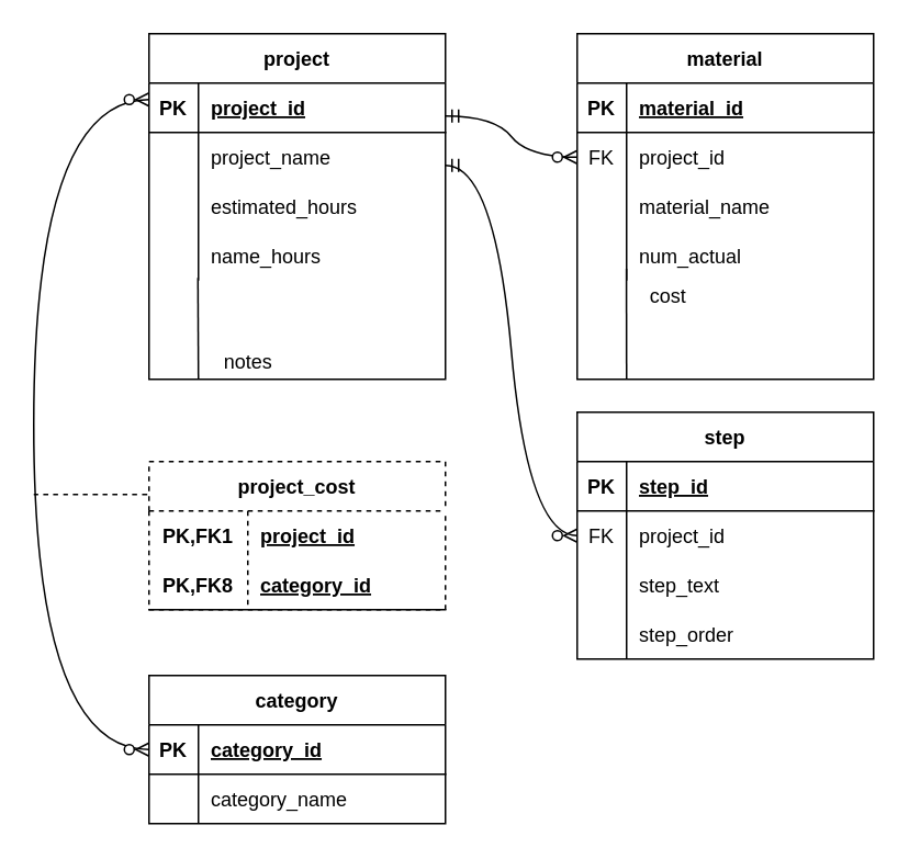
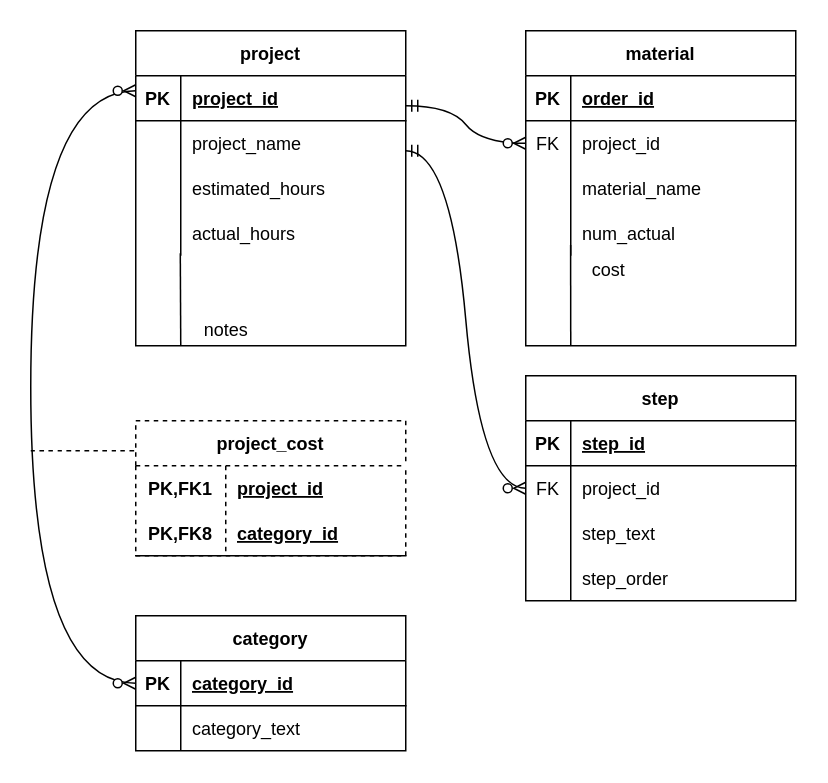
  <mxCell id="0" />
  <mxCell id="1" parent="0" />
  <mxCell id="2" value="project" style="shape=table;startSize=30;container=1;collapsible=1;childLayout=tableLayout;fixedRows=1;rowLines=0;fontStyle=1;align=center;resizeLast=1;" parent="1" vertex="1"><mxGeometry x="90" y="20" width="180" height="210" as="geometry"><mxRectangle x="100" y="290" width="80" height="30" as="alternateBounds" /></mxGeometry></mxCell>
  <mxCell id="3" value="" style="shape=tableRow;horizontal=0;startSize=0;swimlaneHead=0;swimlaneBody=0;fillColor=none;collapsible=0;dropTarget=0;points=[[0,0.5],[1,0.5]];portConstraint=eastwest;top=0;left=0;right=0;bottom=1;" parent="2" vertex="1"><mxGeometry y="30" width="180" height="30" as="geometry" /></mxCell>
  <mxCell id="4" value="PK" style="shape=partialRectangle;connectable=0;fillColor=none;top=0;left=0;bottom=0;right=0;fontStyle=1;overflow=hidden;" parent="3" vertex="1"><mxGeometry width="30" height="30" as="geometry"><mxRectangle width="30" height="30" as="alternateBounds" /></mxGeometry></mxCell>
  <mxCell id="5" value="project_id" style="shape=partialRectangle;connectable=0;fillColor=none;top=0;left=0;bottom=0;right=0;align=left;spacingLeft=6;fontStyle=5;overflow=hidden;" parent="3" vertex="1"><mxGeometry x="30" width="150" height="30" as="geometry"><mxRectangle width="150" height="30" as="alternateBounds" /></mxGeometry></mxCell>
  <mxCell id="6" value="" style="shape=tableRow;horizontal=0;startSize=0;swimlaneHead=0;swimlaneBody=0;fillColor=none;collapsible=0;dropTarget=0;points=[[0,0.5],[1,0.5]];portConstraint=eastwest;top=0;left=0;right=0;bottom=0;" parent="2" vertex="1"><mxGeometry y="60" width="180" height="30" as="geometry" /></mxCell>
  <mxCell id="7" value="" style="shape=partialRectangle;connectable=0;fillColor=none;top=0;left=0;bottom=0;right=0;editable=1;overflow=hidden;" parent="6" vertex="1"><mxGeometry width="30" height="30" as="geometry"><mxRectangle width="30" height="30" as="alternateBounds" /></mxGeometry></mxCell>
  <mxCell id="8" value="project_name" style="shape=partialRectangle;connectable=0;fillColor=none;top=0;left=0;bottom=0;right=0;align=left;spacingLeft=6;overflow=hidden;" parent="6" vertex="1"><mxGeometry x="30" width="150" height="30" as="geometry"><mxRectangle width="150" height="30" as="alternateBounds" /></mxGeometry></mxCell>
  <mxCell id="9" value="" style="shape=tableRow;horizontal=0;startSize=0;swimlaneHead=0;swimlaneBody=0;fillColor=none;collapsible=0;dropTarget=0;points=[[0,0.5],[1,0.5]];portConstraint=eastwest;top=0;left=0;right=0;bottom=0;" parent="2" vertex="1"><mxGeometry y="90" width="180" height="30" as="geometry" /></mxCell>
  <mxCell id="10" value="" style="shape=partialRectangle;connectable=0;fillColor=none;top=0;left=0;bottom=0;right=0;editable=1;overflow=hidden;" parent="9" vertex="1"><mxGeometry width="30" height="30" as="geometry"><mxRectangle width="30" height="30" as="alternateBounds" /></mxGeometry></mxCell>
  <mxCell id="11" value="estimated_hours" style="shape=partialRectangle;connectable=0;fillColor=none;top=0;left=0;bottom=0;right=0;align=left;spacingLeft=6;overflow=hidden;" parent="9" vertex="1"><mxGeometry x="30" width="150" height="30" as="geometry"><mxRectangle width="150" height="30" as="alternateBounds" /></mxGeometry></mxCell>
  <mxCell id="12" value="" style="shape=tableRow;horizontal=0;startSize=0;swimlaneHead=0;swimlaneBody=0;fillColor=none;collapsible=0;dropTarget=0;points=[[0,0.5],[1,0.5]];portConstraint=eastwest;top=0;left=0;right=0;bottom=0;" parent="2" vertex="1"><mxGeometry y="120" width="180" height="30" as="geometry" /></mxCell>
  <mxCell id="13" value="" style="shape=partialRectangle;connectable=0;fillColor=none;top=0;left=0;bottom=0;right=0;editable=1;overflow=hidden;" parent="12" vertex="1"><mxGeometry width="30" height="30" as="geometry"><mxRectangle width="30" height="30" as="alternateBounds" /></mxGeometry></mxCell>
- <mxCell id="14" value="name_hours" style="shape=partialRectangle;connectable=0;fillColor=none;top=0;left=0;bottom=0;right=0;align=left;spacingLeft=6;overflow=hidden;" parent="12" vertex="1"><mxGeometry x="30" width="150" height="30" as="geometry"><mxRectangle width="150" height="30" as="alternateBounds" /></mxGeometry></mxCell>
+ <mxCell id="14" value="actual_hours" style="shape=partialRectangle;connectable=0;fillColor=none;top=0;left=0;bottom=0;right=0;align=left;spacingLeft=6;overflow=hidden;" parent="12" vertex="1"><mxGeometry x="30" width="150" height="30" as="geometry"><mxRectangle width="150" height="30" as="alternateBounds" /></mxGeometry></mxCell>
  <mxCell id="15" value="" style="shape=tableRow;horizontal=0;startSize=0;swimlaneHead=0;swimlaneBody=0;fillColor=none;collapsible=0;dropTarget=0;points=[[0,0.5],[1,0.5]];portConstraint=eastwest;top=0;left=0;right=0;bottom=0;" parent="1" vertex="1"><mxGeometry x="90" y="170" width="180" height="30" as="geometry" /></mxCell>
  <mxCell id="16" value="" style="shape=partialRectangle;connectable=0;fillColor=none;top=0;left=0;bottom=0;right=0;editable=1;overflow=hidden;" parent="15" vertex="1"><mxGeometry width="30" height="30" as="geometry"><mxRectangle width="30" height="30" as="alternateBounds" /></mxGeometry></mxCell>
  <mxCell id="17" value="" style="endArrow=none;html=1;rounded=0;exitX=0.165;exitY=-0.056;exitDx=0;exitDy=0;exitPerimeter=0;" parent="1" source="15" edge="1"><mxGeometry relative="1" as="geometry"><mxPoint x="150" y="330" as="sourcePoint" /><mxPoint x="120" y="230" as="targetPoint" /></mxGeometry></mxCell>
  <mxCell id="18" value="notes" style="text;html=1;align=center;verticalAlign=middle;resizable=0;points=[];autosize=1;strokeColor=none;fillColor=none;" parent="1" vertex="1"><mxGeometry x="125" y="205" width="50" height="30" as="geometry" /></mxCell>
  <mxCell id="19" value="material" style="shape=table;startSize=30;container=1;collapsible=1;childLayout=tableLayout;fixedRows=1;rowLines=0;fontStyle=1;align=center;resizeLast=1;shadow=0;sketch=0;fillColor=none;" parent="1" vertex="1"><mxGeometry x="350" y="20" width="180" height="210" as="geometry" /></mxCell>
  <mxCell id="20" value="" style="shape=tableRow;horizontal=0;startSize=0;swimlaneHead=0;swimlaneBody=0;fillColor=none;collapsible=0;dropTarget=0;points=[[0,0.5],[1,0.5]];portConstraint=eastwest;top=0;left=0;right=0;bottom=1;shadow=0;sketch=0;" parent="19" vertex="1"><mxGeometry y="30" width="180" height="30" as="geometry" /></mxCell>
  <mxCell id="21" value="PK" style="shape=partialRectangle;connectable=0;fillColor=none;top=0;left=0;bottom=0;right=0;fontStyle=1;overflow=hidden;shadow=0;sketch=0;" parent="20" vertex="1"><mxGeometry width="30" height="30" as="geometry"><mxRectangle width="30" height="30" as="alternateBounds" /></mxGeometry></mxCell>
- <mxCell id="22" value="material_id" style="shape=partialRectangle;connectable=0;fillColor=none;top=0;left=0;bottom=0;right=0;align=left;spacingLeft=6;fontStyle=5;overflow=hidden;shadow=0;sketch=0;" parent="20" vertex="1"><mxGeometry x="30" width="150" height="30" as="geometry"><mxRectangle width="150" height="30" as="alternateBounds" /></mxGeometry></mxCell>
+ <mxCell id="22" value="order_id" style="shape=partialRectangle;connectable=0;fillColor=none;top=0;left=0;bottom=0;right=0;align=left;spacingLeft=6;fontStyle=5;overflow=hidden;shadow=0;sketch=0;" parent="20" vertex="1"><mxGeometry x="30" width="150" height="30" as="geometry"><mxRectangle width="150" height="30" as="alternateBounds" /></mxGeometry></mxCell>
  <mxCell id="23" value="" style="shape=tableRow;horizontal=0;startSize=0;swimlaneHead=0;swimlaneBody=0;fillColor=none;collapsible=0;dropTarget=0;points=[[0,0.5],[1,0.5]];portConstraint=eastwest;top=0;left=0;right=0;bottom=0;shadow=0;sketch=0;" parent="19" vertex="1"><mxGeometry y="60" width="180" height="30" as="geometry" /></mxCell>
  <mxCell id="24" value="FK" style="shape=partialRectangle;connectable=0;fillColor=none;top=0;left=0;bottom=0;right=0;editable=1;overflow=hidden;shadow=0;sketch=0;" parent="23" vertex="1"><mxGeometry width="30" height="30" as="geometry"><mxRectangle width="30" height="30" as="alternateBounds" /></mxGeometry></mxCell>
  <mxCell id="25" value="project_id" style="shape=partialRectangle;connectable=0;fillColor=none;top=0;left=0;bottom=0;right=0;align=left;spacingLeft=6;overflow=hidden;shadow=0;sketch=0;" parent="23" vertex="1"><mxGeometry x="30" width="150" height="30" as="geometry"><mxRectangle width="150" height="30" as="alternateBounds" /></mxGeometry></mxCell>
  <mxCell id="26" value="" style="shape=tableRow;horizontal=0;startSize=0;swimlaneHead=0;swimlaneBody=0;fillColor=none;collapsible=0;dropTarget=0;points=[[0,0.5],[1,0.5]];portConstraint=eastwest;top=0;left=0;right=0;bottom=0;shadow=0;sketch=0;" parent="19" vertex="1"><mxGeometry y="90" width="180" height="30" as="geometry" /></mxCell>
  <mxCell id="27" value="" style="shape=partialRectangle;connectable=0;fillColor=none;top=0;left=0;bottom=0;right=0;editable=1;overflow=hidden;shadow=0;sketch=0;" parent="26" vertex="1"><mxGeometry width="30" height="30" as="geometry"><mxRectangle width="30" height="30" as="alternateBounds" /></mxGeometry></mxCell>
  <mxCell id="28" value="material_name" style="shape=partialRectangle;connectable=0;fillColor=none;top=0;left=0;bottom=0;right=0;align=left;spacingLeft=6;overflow=hidden;shadow=0;sketch=0;" parent="26" vertex="1"><mxGeometry x="30" width="150" height="30" as="geometry"><mxRectangle width="150" height="30" as="alternateBounds" /></mxGeometry></mxCell>
  <mxCell id="29" value="" style="shape=tableRow;horizontal=0;startSize=0;swimlaneHead=0;swimlaneBody=0;fillColor=none;collapsible=0;dropTarget=0;points=[[0,0.5],[1,0.5]];portConstraint=eastwest;top=0;left=0;right=0;bottom=0;shadow=0;sketch=0;" parent="19" vertex="1"><mxGeometry y="120" width="180" height="30" as="geometry" /></mxCell>
  <mxCell id="30" value="" style="shape=partialRectangle;connectable=0;fillColor=none;top=0;left=0;bottom=0;right=0;editable=1;overflow=hidden;shadow=0;sketch=0;" parent="29" vertex="1"><mxGeometry width="30" height="30" as="geometry"><mxRectangle width="30" height="30" as="alternateBounds" /></mxGeometry></mxCell>
  <mxCell id="31" value="num_actual" style="shape=partialRectangle;connectable=0;fillColor=none;top=0;left=0;bottom=0;right=0;align=left;spacingLeft=6;overflow=hidden;shadow=0;sketch=0;" parent="29" vertex="1"><mxGeometry x="30" width="150" height="30" as="geometry"><mxRectangle width="150" height="30" as="alternateBounds" /></mxGeometry></mxCell>
  <mxCell id="32" value="" style="endArrow=none;html=1;rounded=0;exitX=-0.002;exitY=-0.074;exitDx=0;exitDy=0;exitPerimeter=0;" parent="1" source="33" edge="1"><mxGeometry relative="1" as="geometry"><mxPoint x="310" y="330" as="sourcePoint" /><mxPoint x="380" y="230" as="targetPoint" /></mxGeometry></mxCell>
  <mxCell id="33" value="cost" style="text;html=1;align=center;verticalAlign=middle;resizable=0;points=[];autosize=1;strokeColor=none;fillColor=none;" parent="1" vertex="1"><mxGeometry x="380" y="165" width="50" height="30" as="geometry" /></mxCell>
  <mxCell id="34" value="project_cost" style="shape=table;startSize=30;container=1;collapsible=1;childLayout=tableLayout;fixedRows=1;rowLines=0;fontStyle=1;align=center;resizeLast=1;shadow=0;sketch=0;fillColor=none;dashed=1;swimlaneFillColor=none;" parent="1" vertex="1"><mxGeometry x="90" y="280" width="180" height="90" as="geometry" /></mxCell>
  <mxCell id="35" value="" style="shape=tableRow;horizontal=0;startSize=0;swimlaneHead=0;swimlaneBody=0;fillColor=none;collapsible=0;dropTarget=0;points=[[0,0.5],[1,0.5]];portConstraint=eastwest;top=0;left=0;right=0;bottom=0;shadow=0;sketch=0;" parent="34" vertex="1"><mxGeometry y="30" width="180" height="30" as="geometry" /></mxCell>
  <mxCell id="36" value="PK,FK1" style="shape=partialRectangle;connectable=0;fillColor=none;top=0;left=0;bottom=0;right=0;fontStyle=1;overflow=hidden;shadow=0;sketch=0;" parent="35" vertex="1"><mxGeometry width="60" height="30" as="geometry"><mxRectangle width="60" height="30" as="alternateBounds" /></mxGeometry></mxCell>
  <mxCell id="37" value="project_id" style="shape=partialRectangle;connectable=0;fillColor=none;top=0;left=0;bottom=0;right=0;align=left;spacingLeft=6;fontStyle=5;overflow=hidden;shadow=0;sketch=0;" parent="35" vertex="1"><mxGeometry x="60" width="120" height="30" as="geometry"><mxRectangle width="120" height="30" as="alternateBounds" /></mxGeometry></mxCell>
  <mxCell id="38" value="" style="shape=tableRow;horizontal=0;startSize=0;swimlaneHead=0;swimlaneBody=0;fillColor=none;collapsible=0;dropTarget=0;points=[[0,0.5],[1,0.5]];portConstraint=eastwest;top=0;left=0;right=0;bottom=1;shadow=0;sketch=0;" parent="34" vertex="1"><mxGeometry y="60" width="180" height="30" as="geometry" /></mxCell>
  <mxCell id="39" value="PK,FK8" style="shape=partialRectangle;connectable=0;fillColor=none;top=0;left=0;bottom=0;right=0;fontStyle=1;overflow=hidden;shadow=0;sketch=0;" parent="38" vertex="1"><mxGeometry width="60" height="30" as="geometry"><mxRectangle width="60" height="30" as="alternateBounds" /></mxGeometry></mxCell>
  <mxCell id="40" value="category_id" style="shape=partialRectangle;connectable=0;fillColor=none;top=0;left=0;bottom=0;right=0;align=left;spacingLeft=6;fontStyle=5;overflow=hidden;shadow=0;sketch=0;" parent="38" vertex="1"><mxGeometry x="60" width="120" height="30" as="geometry"><mxRectangle width="120" height="30" as="alternateBounds" /></mxGeometry></mxCell>
  <mxCell id="41" value="category" style="shape=table;startSize=30;container=1;collapsible=1;childLayout=tableLayout;fixedRows=1;rowLines=0;fontStyle=1;align=center;resizeLast=1;shadow=0;sketch=0;fillColor=none;" parent="1" vertex="1"><mxGeometry x="90" y="410" width="180" height="90" as="geometry" /></mxCell>
  <mxCell id="42" value="" style="shape=tableRow;horizontal=0;startSize=0;swimlaneHead=0;swimlaneBody=0;fillColor=none;collapsible=0;dropTarget=0;points=[[0,0.5],[1,0.5]];portConstraint=eastwest;top=0;left=0;right=0;bottom=1;shadow=0;sketch=0;" parent="41" vertex="1"><mxGeometry y="30" width="180" height="30" as="geometry" /></mxCell>
  <mxCell id="43" value="PK" style="shape=partialRectangle;connectable=0;fillColor=none;top=0;left=0;bottom=0;right=0;fontStyle=1;overflow=hidden;shadow=0;sketch=0;" parent="42" vertex="1"><mxGeometry width="30" height="30" as="geometry"><mxRectangle width="30" height="30" as="alternateBounds" /></mxGeometry></mxCell>
  <mxCell id="44" value="category_id" style="shape=partialRectangle;connectable=0;fillColor=none;top=0;left=0;bottom=0;right=0;align=left;spacingLeft=6;fontStyle=5;overflow=hidden;shadow=0;sketch=0;" parent="42" vertex="1"><mxGeometry x="30" width="150" height="30" as="geometry"><mxRectangle width="150" height="30" as="alternateBounds" /></mxGeometry></mxCell>
  <mxCell id="45" value="" style="shape=tableRow;horizontal=0;startSize=0;swimlaneHead=0;swimlaneBody=0;fillColor=none;collapsible=0;dropTarget=0;points=[[0,0.5],[1,0.5]];portConstraint=eastwest;top=0;left=0;right=0;bottom=0;shadow=0;sketch=0;" parent="41" vertex="1"><mxGeometry y="60" width="180" height="30" as="geometry" /></mxCell>
  <mxCell id="46" value="" style="shape=partialRectangle;connectable=0;fillColor=none;top=0;left=0;bottom=0;right=0;editable=1;overflow=hidden;shadow=0;sketch=0;" parent="45" vertex="1"><mxGeometry width="30" height="30" as="geometry"><mxRectangle width="30" height="30" as="alternateBounds" /></mxGeometry></mxCell>
- <mxCell id="47" value="category_name" style="shape=partialRectangle;connectable=0;fillColor=none;top=0;left=0;bottom=0;right=0;align=left;spacingLeft=6;overflow=hidden;shadow=0;sketch=0;" parent="45" vertex="1"><mxGeometry x="30" width="150" height="30" as="geometry"><mxRectangle width="150" height="30" as="alternateBounds" /></mxGeometry></mxCell>
+ <mxCell id="47" value="category_text" style="shape=partialRectangle;connectable=0;fillColor=none;top=0;left=0;bottom=0;right=0;align=left;spacingLeft=6;overflow=hidden;shadow=0;sketch=0;" parent="45" vertex="1"><mxGeometry x="30" width="150" height="30" as="geometry"><mxRectangle width="150" height="30" as="alternateBounds" /></mxGeometry></mxCell>
  <mxCell id="48" value="step" style="shape=table;startSize=30;container=1;collapsible=1;childLayout=tableLayout;fixedRows=1;rowLines=0;fontStyle=1;align=center;resizeLast=1;shadow=0;sketch=0;fillColor=none;" parent="1" vertex="1"><mxGeometry x="350" y="250" width="180" height="150" as="geometry" /></mxCell>
  <mxCell id="49" value="" style="shape=tableRow;horizontal=0;startSize=0;swimlaneHead=0;swimlaneBody=0;fillColor=none;collapsible=0;dropTarget=0;points=[[0,0.5],[1,0.5]];portConstraint=eastwest;top=0;left=0;right=0;bottom=1;shadow=0;sketch=0;" parent="48" vertex="1"><mxGeometry y="30" width="180" height="30" as="geometry" /></mxCell>
  <mxCell id="50" value="PK" style="shape=partialRectangle;connectable=0;fillColor=none;top=0;left=0;bottom=0;right=0;fontStyle=1;overflow=hidden;shadow=0;sketch=0;" parent="49" vertex="1"><mxGeometry width="30" height="30" as="geometry"><mxRectangle width="30" height="30" as="alternateBounds" /></mxGeometry></mxCell>
  <mxCell id="51" value="step_id" style="shape=partialRectangle;connectable=0;fillColor=none;top=0;left=0;bottom=0;right=0;align=left;spacingLeft=6;fontStyle=5;overflow=hidden;shadow=0;sketch=0;" parent="49" vertex="1"><mxGeometry x="30" width="150" height="30" as="geometry"><mxRectangle width="150" height="30" as="alternateBounds" /></mxGeometry></mxCell>
  <mxCell id="52" value="" style="shape=tableRow;horizontal=0;startSize=0;swimlaneHead=0;swimlaneBody=0;fillColor=none;collapsible=0;dropTarget=0;points=[[0,0.5],[1,0.5]];portConstraint=eastwest;top=0;left=0;right=0;bottom=0;shadow=0;sketch=0;" parent="48" vertex="1"><mxGeometry y="60" width="180" height="30" as="geometry" /></mxCell>
  <mxCell id="53" value="FK" style="shape=partialRectangle;connectable=0;fillColor=none;top=0;left=0;bottom=0;right=0;editable=1;overflow=hidden;shadow=0;sketch=0;" parent="52" vertex="1"><mxGeometry width="30" height="30" as="geometry"><mxRectangle width="30" height="30" as="alternateBounds" /></mxGeometry></mxCell>
  <mxCell id="54" value="project_id" style="shape=partialRectangle;connectable=0;fillColor=none;top=0;left=0;bottom=0;right=0;align=left;spacingLeft=6;overflow=hidden;shadow=0;sketch=0;" parent="52" vertex="1"><mxGeometry x="30" width="150" height="30" as="geometry"><mxRectangle width="150" height="30" as="alternateBounds" /></mxGeometry></mxCell>
  <mxCell id="55" value="" style="shape=tableRow;horizontal=0;startSize=0;swimlaneHead=0;swimlaneBody=0;fillColor=none;collapsible=0;dropTarget=0;points=[[0,0.5],[1,0.5]];portConstraint=eastwest;top=0;left=0;right=0;bottom=0;shadow=0;sketch=0;" parent="48" vertex="1"><mxGeometry y="90" width="180" height="30" as="geometry" /></mxCell>
  <mxCell id="56" value="" style="shape=partialRectangle;connectable=0;fillColor=none;top=0;left=0;bottom=0;right=0;editable=1;overflow=hidden;shadow=0;sketch=0;" parent="55" vertex="1"><mxGeometry width="30" height="30" as="geometry"><mxRectangle width="30" height="30" as="alternateBounds" /></mxGeometry></mxCell>
  <mxCell id="57" value="step_text" style="shape=partialRectangle;connectable=0;fillColor=none;top=0;left=0;bottom=0;right=0;align=left;spacingLeft=6;overflow=hidden;shadow=0;sketch=0;" parent="55" vertex="1"><mxGeometry x="30" width="150" height="30" as="geometry"><mxRectangle width="150" height="30" as="alternateBounds" /></mxGeometry></mxCell>
  <mxCell id="58" value="" style="shape=tableRow;horizontal=0;startSize=0;swimlaneHead=0;swimlaneBody=0;fillColor=none;collapsible=0;dropTarget=0;points=[[0,0.5],[1,0.5]];portConstraint=eastwest;top=0;left=0;right=0;bottom=0;shadow=0;sketch=0;" parent="48" vertex="1"><mxGeometry y="120" width="180" height="30" as="geometry" /></mxCell>
  <mxCell id="59" value="" style="shape=partialRectangle;connectable=0;fillColor=none;top=0;left=0;bottom=0;right=0;editable=1;overflow=hidden;shadow=0;sketch=0;" parent="58" vertex="1"><mxGeometry width="30" height="30" as="geometry"><mxRectangle width="30" height="30" as="alternateBounds" /></mxGeometry></mxCell>
  <mxCell id="60" value="step_order" style="shape=partialRectangle;connectable=0;fillColor=none;top=0;left=0;bottom=0;right=0;align=left;spacingLeft=6;overflow=hidden;shadow=0;sketch=0;" parent="58" vertex="1"><mxGeometry x="30" width="150" height="30" as="geometry"><mxRectangle width="150" height="30" as="alternateBounds" /></mxGeometry></mxCell>
  <mxCell id="61" value="" style="edgeStyle=orthogonalEdgeStyle;fontSize=12;html=1;endArrow=ERzeroToMany;endFill=1;startArrow=ERzeroToMany;rounded=0;curved=1;jumpStyle=arc;exitX=0;exitY=0.5;exitDx=0;exitDy=0;" parent="1" source="42" edge="1"><mxGeometry width="100" height="100" relative="1" as="geometry"><mxPoint x="20" y="460" as="sourcePoint" /><mxPoint x="90" y="60" as="targetPoint" /><Array as="points"><mxPoint x="20" y="455" /><mxPoint x="20" y="60" /></Array></mxGeometry></mxCell>
  <mxCell id="62" value="" style="endArrow=none;html=1;rounded=0;dashed=1;curved=1;jumpStyle=arc;" parent="1" edge="1"><mxGeometry relative="1" as="geometry"><mxPoint x="20" y="300" as="sourcePoint" /><mxPoint x="90" y="300" as="targetPoint" /></mxGeometry></mxCell>
  <mxCell id="63" value="" style="edgeStyle=entityRelationEdgeStyle;fontSize=12;html=1;endArrow=ERzeroToMany;startArrow=ERmandOne;rounded=0;curved=1;jumpStyle=arc;entryX=0;entryY=0.5;entryDx=0;entryDy=0;" parent="1" target="23" edge="1"><mxGeometry width="100" height="100" relative="1" as="geometry"><mxPoint x="270" y="70" as="sourcePoint" /><mxPoint x="370" y="-30" as="targetPoint" /></mxGeometry></mxCell>
  <mxCell id="64" value="" style="edgeStyle=entityRelationEdgeStyle;fontSize=12;html=1;endArrow=ERzeroToMany;startArrow=ERmandOne;rounded=0;curved=1;jumpStyle=arc;entryX=0;entryY=0.5;entryDx=0;entryDy=0;" parent="1" target="52" edge="1"><mxGeometry width="100" height="100" relative="1" as="geometry"><mxPoint x="270" y="100" as="sourcePoint" /><mxPoint x="370" y="0" as="targetPoint" /></mxGeometry></mxCell>
